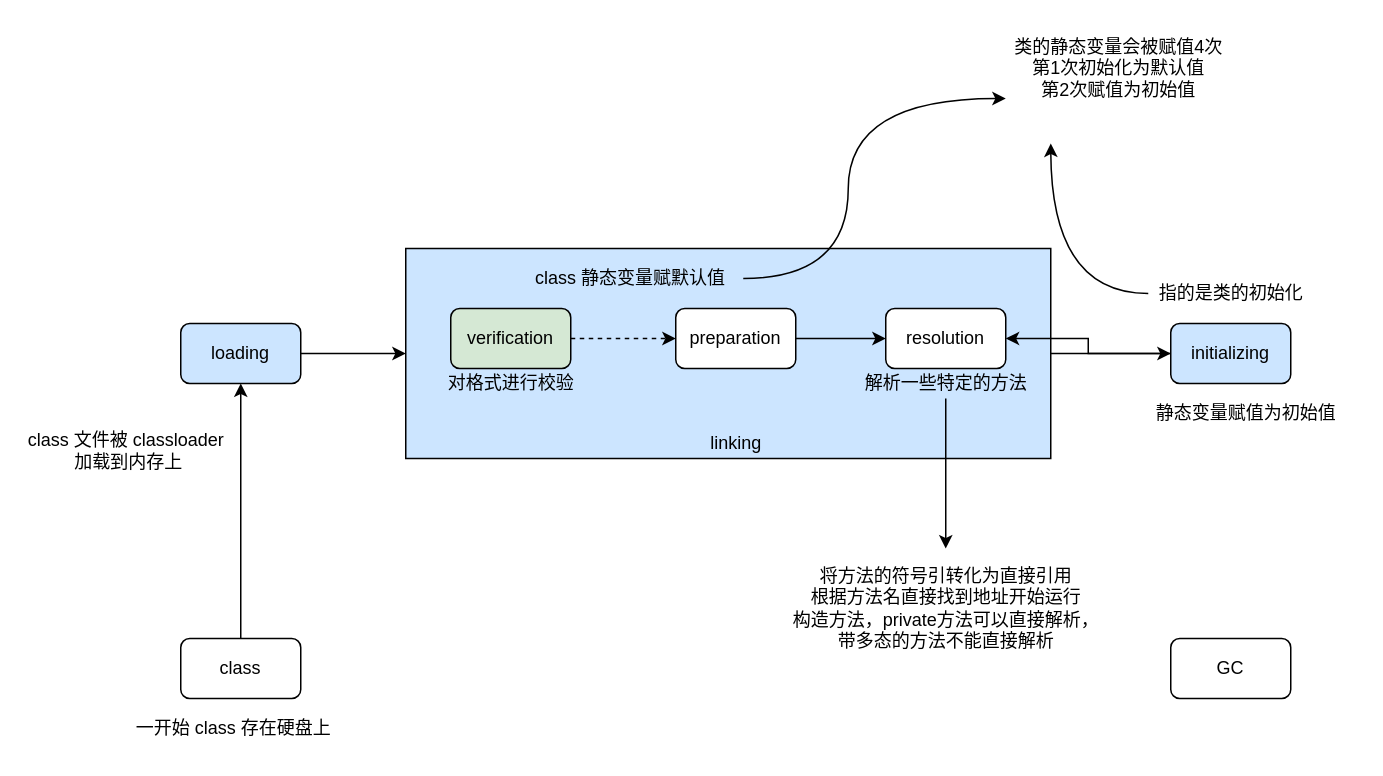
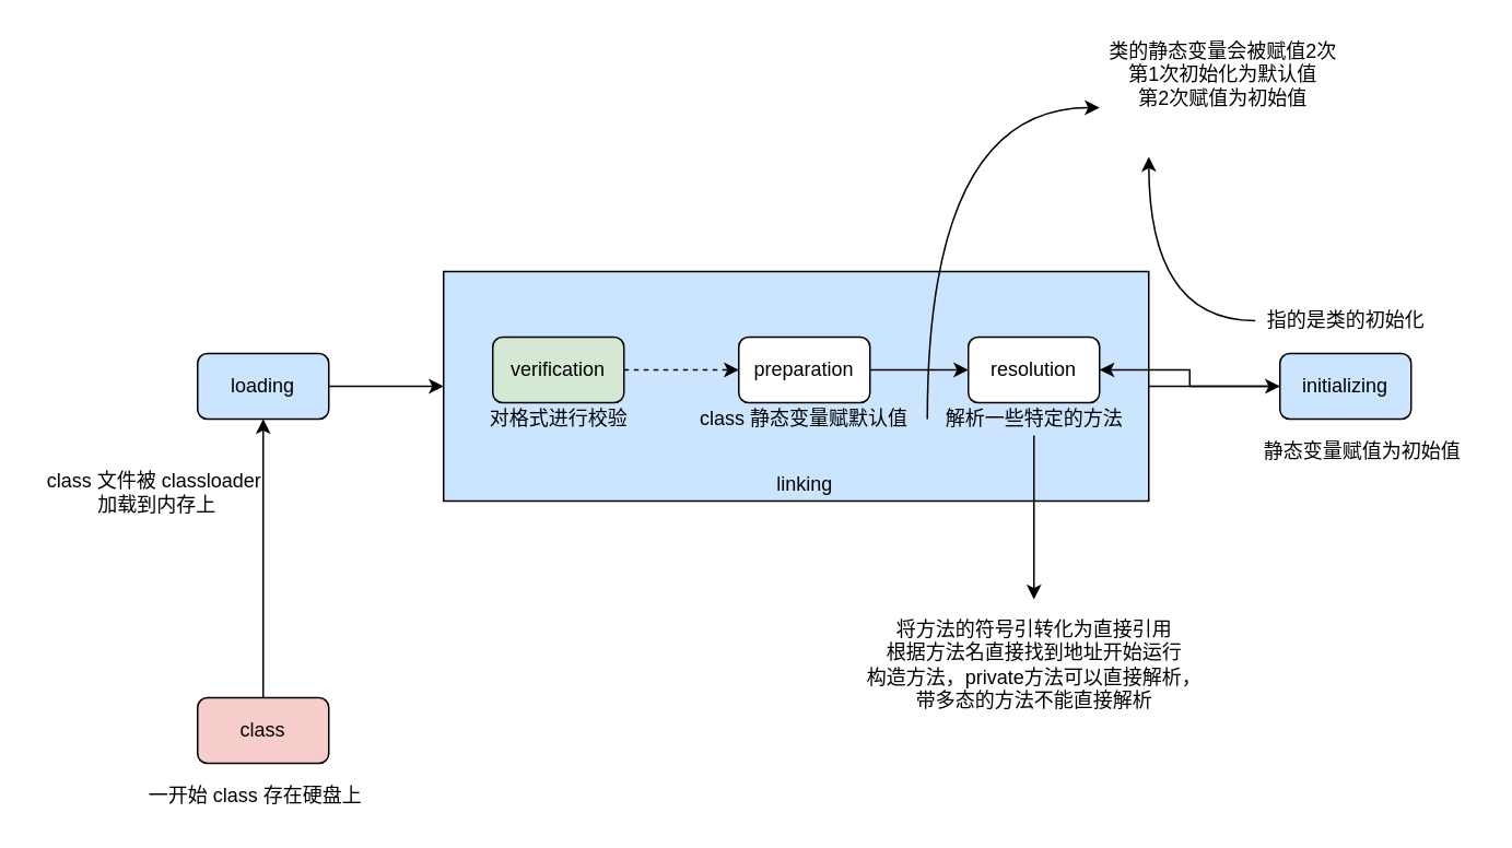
  <mxCell id="0" />
  <mxCell id="1" parent="0" />
  <mxCell id="2" style="edgeStyle=orthogonalEdgeStyle;rounded=0;orthogonalLoop=1;jettySize=auto;html=1;entryX=0.5;entryY=1;entryDx=0;entryDy=0;" edge="1" parent="1" source="3" target="6"><mxGeometry relative="1" as="geometry" /></mxCell>
- <mxCell id="3" value="class" style="rounded=1;whiteSpace=wrap;html=1;" vertex="1" parent="1"><mxGeometry x="120" y="425" width="80" height="40" as="geometry" /></mxCell>
+ <mxCell id="3" value="class" style="rounded=1;whiteSpace=wrap;html=1;fillColor=#f8cecc;" vertex="1" parent="1"><mxGeometry x="120" y="425" width="80" height="40" as="geometry" /></mxCell>
  <mxCell id="4" value="一开始 class 存在硬盘上&lt;br&gt;" style="text;html=1;align=center;verticalAlign=middle;resizable=0;points=[];autosize=1;" vertex="1" parent="1"><mxGeometry x="80" y="475" width="150" height="20" as="geometry" /></mxCell>
  <mxCell id="5" style="edgeStyle=orthogonalEdgeStyle;rounded=0;orthogonalLoop=1;jettySize=auto;html=1;entryX=0;entryY=0.5;entryDx=0;entryDy=0;" edge="1" parent="1" source="6" target="9"><mxGeometry relative="1" as="geometry" /></mxCell>
  <mxCell id="6" value="loading" style="rounded=1;whiteSpace=wrap;html=1;fillColor=#CCE5FF;" vertex="1" parent="1"><mxGeometry x="120" y="215" width="80" height="40" as="geometry" /></mxCell>
- <mxCell id="7" value="class 文件被 classloader&amp;nbsp;&lt;br&gt;加载到内存上" style="text;html=1;align=center;verticalAlign=middle;resizable=0;points=[];autosize=1;" vertex="1" parent="1"><mxGeometry x="10" y="285" width="150" height="30" as="geometry" /></mxCell>
+ <mxCell id="7" value="class 文件被 classloader&amp;nbsp;&lt;br&gt;加载到内存上" style="text;html=1;align=center;verticalAlign=middle;resizable=0;points=[];autosize=1;" vertex="1" parent="1"><mxGeometry x="20" y="285" width="150" height="30" as="geometry" /></mxCell>
  <mxCell id="8" style="edgeStyle=orthogonalEdgeStyle;rounded=0;orthogonalLoop=1;jettySize=auto;html=1;" edge="1" parent="1" source="9" target="12"><mxGeometry relative="1" as="geometry" /></mxCell>
  <mxCell id="9" value="" style="rounded=0;whiteSpace=wrap;html=1;fillColor=#CCE5FF;" vertex="1" parent="1"><mxGeometry x="270" y="165" width="430" height="140" as="geometry" /></mxCell>
  <mxCell id="10" value="linking" style="text;html=1;align=center;verticalAlign=middle;resizable=0;points=[];autosize=1;" vertex="1" parent="1"><mxGeometry x="465" y="285" width="50" height="20" as="geometry" /></mxCell>
  <mxCell id="11" style="edgeStyle=orthogonalEdgeStyle;rounded=0;orthogonalLoop=1;jettySize=auto;html=1;" edge="1" parent="1" source="12" target="19"><mxGeometry relative="1" as="geometry" /></mxCell>
  <mxCell id="12" value="initializing" style="rounded=1;whiteSpace=wrap;html=1;fillColor=#CCE5FF;" vertex="1" parent="1"><mxGeometry x="780" y="215" width="80" height="40" as="geometry" /></mxCell>
- <mxCell id="13" value="GC" style="rounded=1;whiteSpace=wrap;html=1;" vertex="1" parent="1"><mxGeometry x="780" y="425" width="80" height="40" as="geometry" /></mxCell>
  <mxCell id="14" style="edgeStyle=orthogonalEdgeStyle;rounded=0;orthogonalLoop=1;jettySize=auto;html=1;entryX=0;entryY=0.5;entryDx=0;entryDy=0;dashed=1;" edge="1" parent="1" source="15" target="18"><mxGeometry relative="1" as="geometry" /></mxCell>
  <mxCell id="15" value="verification" style="rounded=1;whiteSpace=wrap;html=1;fillColor=#d5e8d4;" vertex="1" parent="1"><mxGeometry x="300" y="205" width="80" height="40" as="geometry" /></mxCell>
  <mxCell id="16" style="edgeStyle=orthogonalEdgeStyle;rounded=0;orthogonalLoop=1;jettySize=auto;html=1;entryX=0;entryY=0.5;entryDx=0;entryDy=0;" edge="1" parent="1" source="18" target="19"><mxGeometry relative="1" as="geometry" /></mxCell>
  <mxCell id="17" style="edgeStyle=orthogonalEdgeStyle;rounded=0;orthogonalLoop=1;jettySize=auto;html=1;curved=1;exitX=1;exitY=0.5;exitDx=0;exitDy=0;" edge="1" parent="1" source="20"><mxGeometry relative="1" as="geometry"><mxPoint x="670" y="65" as="targetPoint" /><Array as="points"><mxPoint x="565" y="65" /></Array></mxGeometry></mxCell>
  <mxCell id="18" value="preparation" style="rounded=1;whiteSpace=wrap;html=1;" vertex="1" parent="1"><mxGeometry x="450" y="205" width="80" height="40" as="geometry" /></mxCell>
  <mxCell id="19" value="resolution" style="rounded=1;whiteSpace=wrap;html=1;" vertex="1" parent="1"><mxGeometry x="590" y="205" width="80" height="40" as="geometry" /></mxCell>
- <mxCell id="20" value="class 静态变量赋默认值" style="text;html=1;strokeColor=none;fillColor=none;align=center;verticalAlign=middle;whiteSpace=wrap;rounded=0;" vertex="1" parent="1"><mxGeometry x="345" y="175" width="150" height="20" as="geometry" /></mxCell>
+ <mxCell id="20" value="class 静态变量赋默认值" style="text;html=1;strokeColor=none;fillColor=none;align=center;verticalAlign=middle;whiteSpace=wrap;rounded=0;" vertex="1" parent="1"><mxGeometry x="415" y="245" width="150" height="20" as="geometry" /></mxCell>
  <mxCell id="21" style="edgeStyle=orthogonalEdgeStyle;curved=1;rounded=0;orthogonalLoop=1;jettySize=auto;html=1;" edge="1" parent="1" source="22"><mxGeometry relative="1" as="geometry"><mxPoint x="700" y="95" as="targetPoint" /></mxGeometry></mxCell>
  <mxCell id="22" value="指的是类的初始化" style="text;html=1;align=center;verticalAlign=middle;resizable=0;points=[];autosize=1;" vertex="1" parent="1"><mxGeometry x="765" y="185" width="110" height="20" as="geometry" /></mxCell>
  <mxCell id="23" value="对格式进行校验" style="text;html=1;align=center;verticalAlign=middle;resizable=0;points=[];autosize=1;" vertex="1" parent="1"><mxGeometry x="290" y="245" width="100" height="20" as="geometry" /></mxCell>
  <mxCell id="24" style="edgeStyle=orthogonalEdgeStyle;rounded=0;orthogonalLoop=1;jettySize=auto;html=1;" edge="1" parent="1" source="25"><mxGeometry relative="1" as="geometry"><mxPoint x="630" y="365" as="targetPoint" /></mxGeometry></mxCell>
  <mxCell id="25" value="解析一些特定的方法" style="text;html=1;align=center;verticalAlign=middle;resizable=0;points=[];autosize=1;" vertex="1" parent="1"><mxGeometry x="570" y="245" width="120" height="20" as="geometry" /></mxCell>
  <mxCell id="26" value="将方法的符号引转化为直接引用&lt;br&gt;根据方法名直接找到地址开始运行&lt;br&gt;构造方法，private方法可以直接解析，&lt;br&gt;带多态的方法不能直接解析" style="text;html=1;align=center;verticalAlign=middle;resizable=0;points=[];autosize=1;" vertex="1" parent="1"><mxGeometry x="520" y="375" width="220" height="60" as="geometry" /></mxCell>
  <mxCell id="27" value="静态变量赋值为初始值" style="text;html=1;align=center;verticalAlign=middle;resizable=0;points=[];autosize=1;" vertex="1" parent="1"><mxGeometry x="760" y="265" width="140" height="20" as="geometry" /></mxCell>
- <mxCell id="28" value="类的静态变量会被赋值4次&lt;br&gt;第1次初始化为默认值&lt;br&gt;第2次赋值为初始值" style="text;html=1;align=center;verticalAlign=middle;resizable=0;points=[];autosize=1;" vertex="1" parent="1"><mxGeometry x="670" y="20" width="150" height="50" as="geometry" /></mxCell>
+ <mxCell id="28" value="类的静态变量会被赋值2次&lt;br&gt;第1次初始化为默认值&lt;br&gt;第2次赋值为初始值" style="text;html=1;align=center;verticalAlign=middle;resizable=0;points=[];autosize=1;" vertex="1" parent="1"><mxGeometry x="670" y="20" width="150" height="50" as="geometry" /></mxCell>
